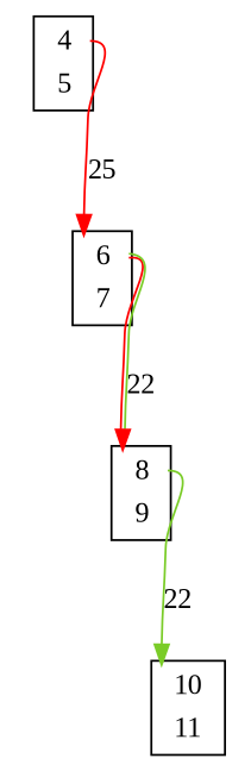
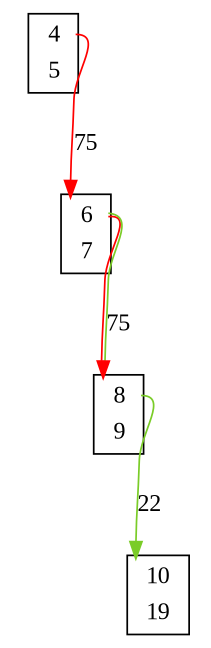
  digraph {
    fontname="Liberation Serif"
    node [color=black fillcolor=white fontname="Liberation Serif" shape=plaintext style=filled]
    edge [fontname="Liberation Serif"]
    n1 [label=<<TABLE bgcolor = "white"> <TR><TD BORDER = "0" PORT = "port_0x7febb631fe50_in"></TD><TD BORDER = "0" PORT = "port_">4</TD><TD BORDER = "0" PORT = "port_0x7febb631fe50_out"></TD></TR> <TR><TD BORDER = "0" PORT = "port_0x7febb631fdc0_out"></TD><TD BORDER = "0" PORT = "port_">5</TD><TD BORDER = "0" PORT = "port_0x7febb631fdc0_in"></TD></TR> </TABLE>>]
    n2 [label=<<TABLE bgcolor = "white"> <TR><TD BORDER = "0" PORT = "port_0x7febb63a7760_in"></TD><TD BORDER = "0" PORT = "port_">6</TD><TD BORDER = "0" PORT = "port_0x7febb63a7760_out"></TD></TR> <TR><TD BORDER = "0" PORT = "port_0x7febb63a7430_out"></TD><TD BORDER = "0" PORT = "port_">7</TD><TD BORDER = "0" PORT = "port_0x7febb63a7430_in"></TD></TR> </TABLE>>]
    n3 [label=<<TABLE bgcolor = "white"> <TR><TD BORDER = "0" PORT = "port_0x7febb63a7160_in"></TD><TD BORDER = "0" PORT = "port_">8</TD><TD BORDER = "0" PORT = "port_0x7febb63a7160_out"></TD></TR> <TR><TD BORDER = "0" PORT = "port_0x7febb5410280_out"></TD><TD BORDER = "0" PORT = "port_">9</TD><TD BORDER = "0" PORT = "port_0x7febb5410280_in"></TD></TR> </TABLE>>]
-   n4 [label=<<TABLE bgcolor = "white"> <TR><TD BORDER = "0" PORT = "port_0x7febb5816370_in"></TD><TD BORDER = "0" PORT = "port_">10</TD><TD BORDER = "0" PORT = "port_0x7febb5816370_out"></TD></TR> <TR><TD BORDER = "0" PORT = "port_0x7febb63a75e0_out"></TD><TD BORDER = "0" PORT = "port_">11</TD><TD BORDER = "0" PORT = "port_0x7febb63a75e0_in"></TD></TR> </TABLE>>]
-   n1 -> n2 [color="0 1 1" headport=port_0x7febb63a7760_in label=25 tailport=port_0x7febb631fe50_out]
-   n2 -> n3 [color="0 1 1:0.250 0.800 0.800" headport=port_0x7febb63a7160_in label=22 tailport=port_0x7febb63a7760_out]
+   n4 [label=<<TABLE bgcolor = "white"> <TR><TD BORDER = "0" PORT = "port_0x7febb5816370_in"></TD><TD BORDER = "0" PORT = "port_">10</TD><TD BORDER = "0" PORT = "port_0x7febb5816370_out"></TD></TR> <TR><TD BORDER = "0" PORT = "port_0x7febb63a75e0_out"></TD><TD BORDER = "0" PORT = "port_">19</TD><TD BORDER = "0" PORT = "port_0x7febb63a75e0_in"></TD></TR> </TABLE>>]
+   n1 -> n2 [color="0 1 1" headport=port_0x7febb63a7760_in label=75 tailport=port_0x7febb631fe50_out]
+   n2 -> n3 [color="0 1 1:0.250 0.800 0.800" headport=port_0x7febb63a7160_in label=75 tailport=port_0x7febb63a7760_out]
    n3 -> n4 [color="0.250 0.800 0.800" headport=port_0x7febb5816370_in label=22 tailport=port_0x7febb63a7160_out]
  }
